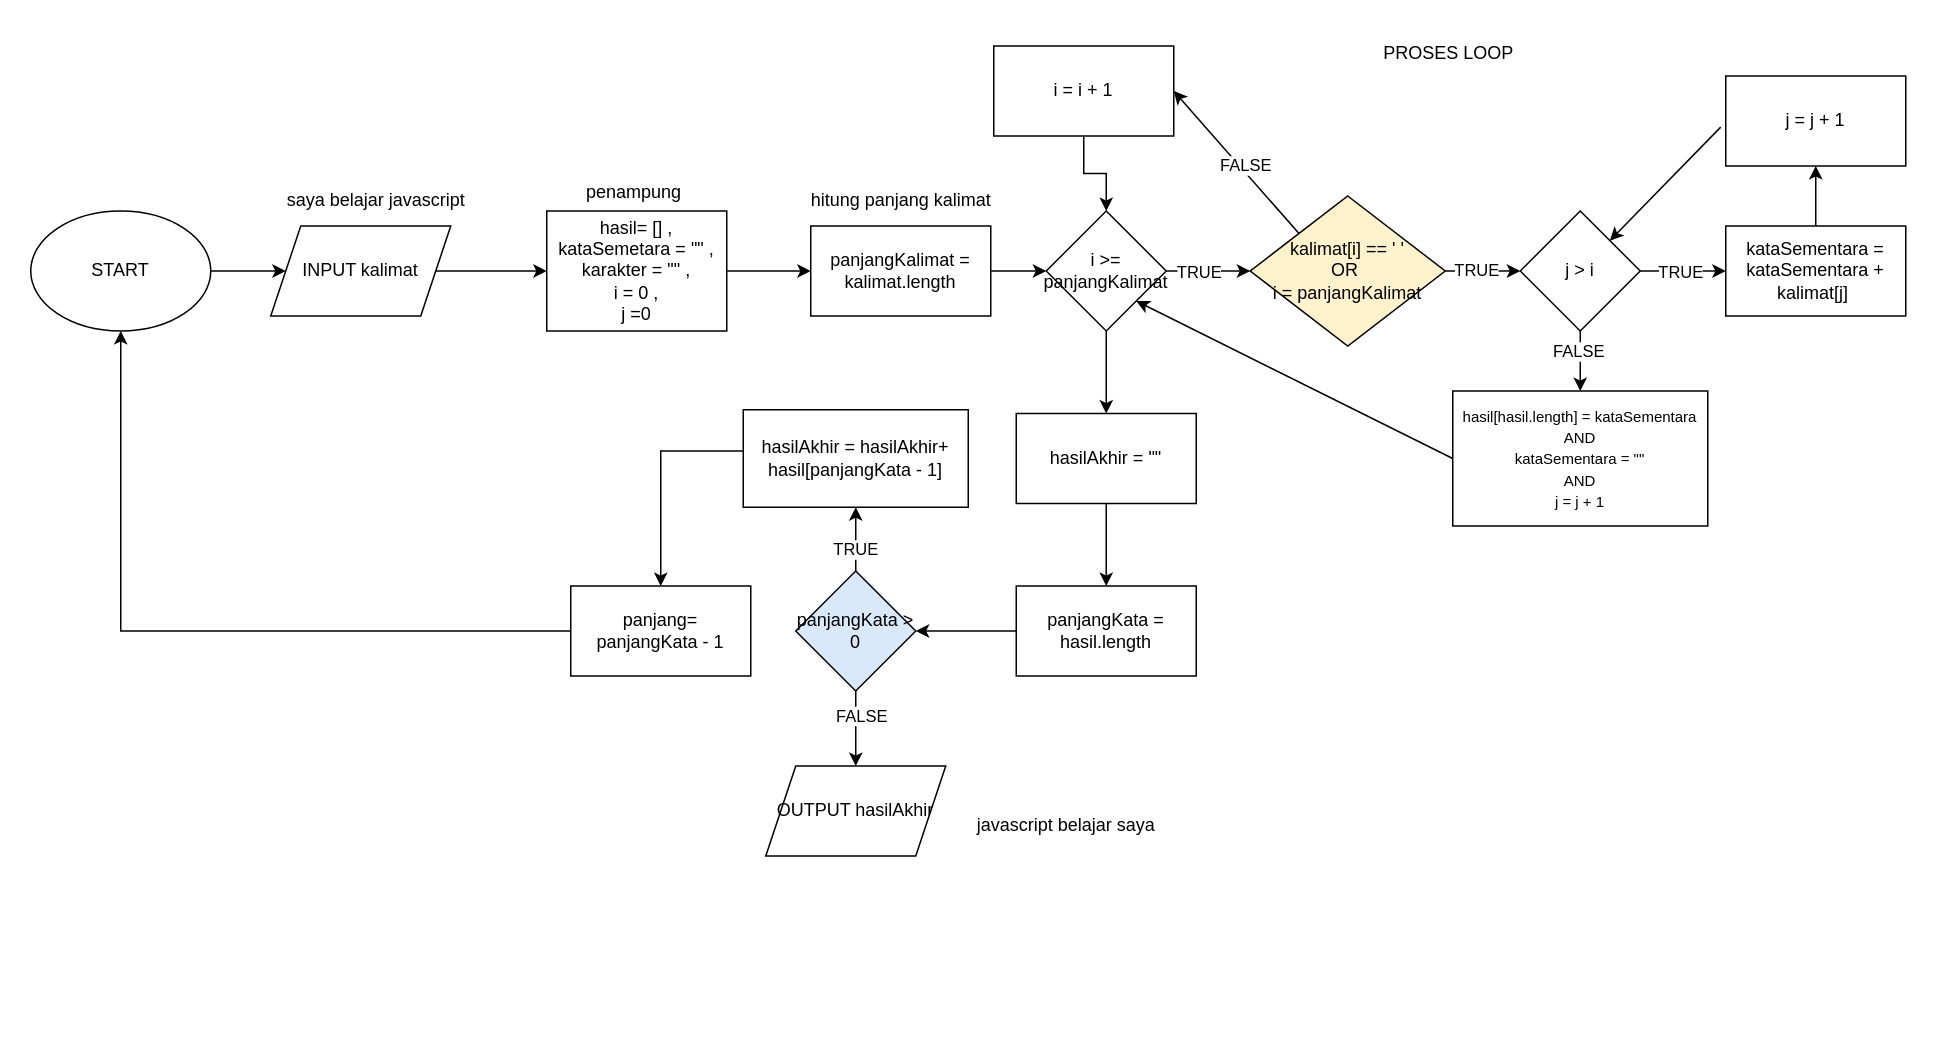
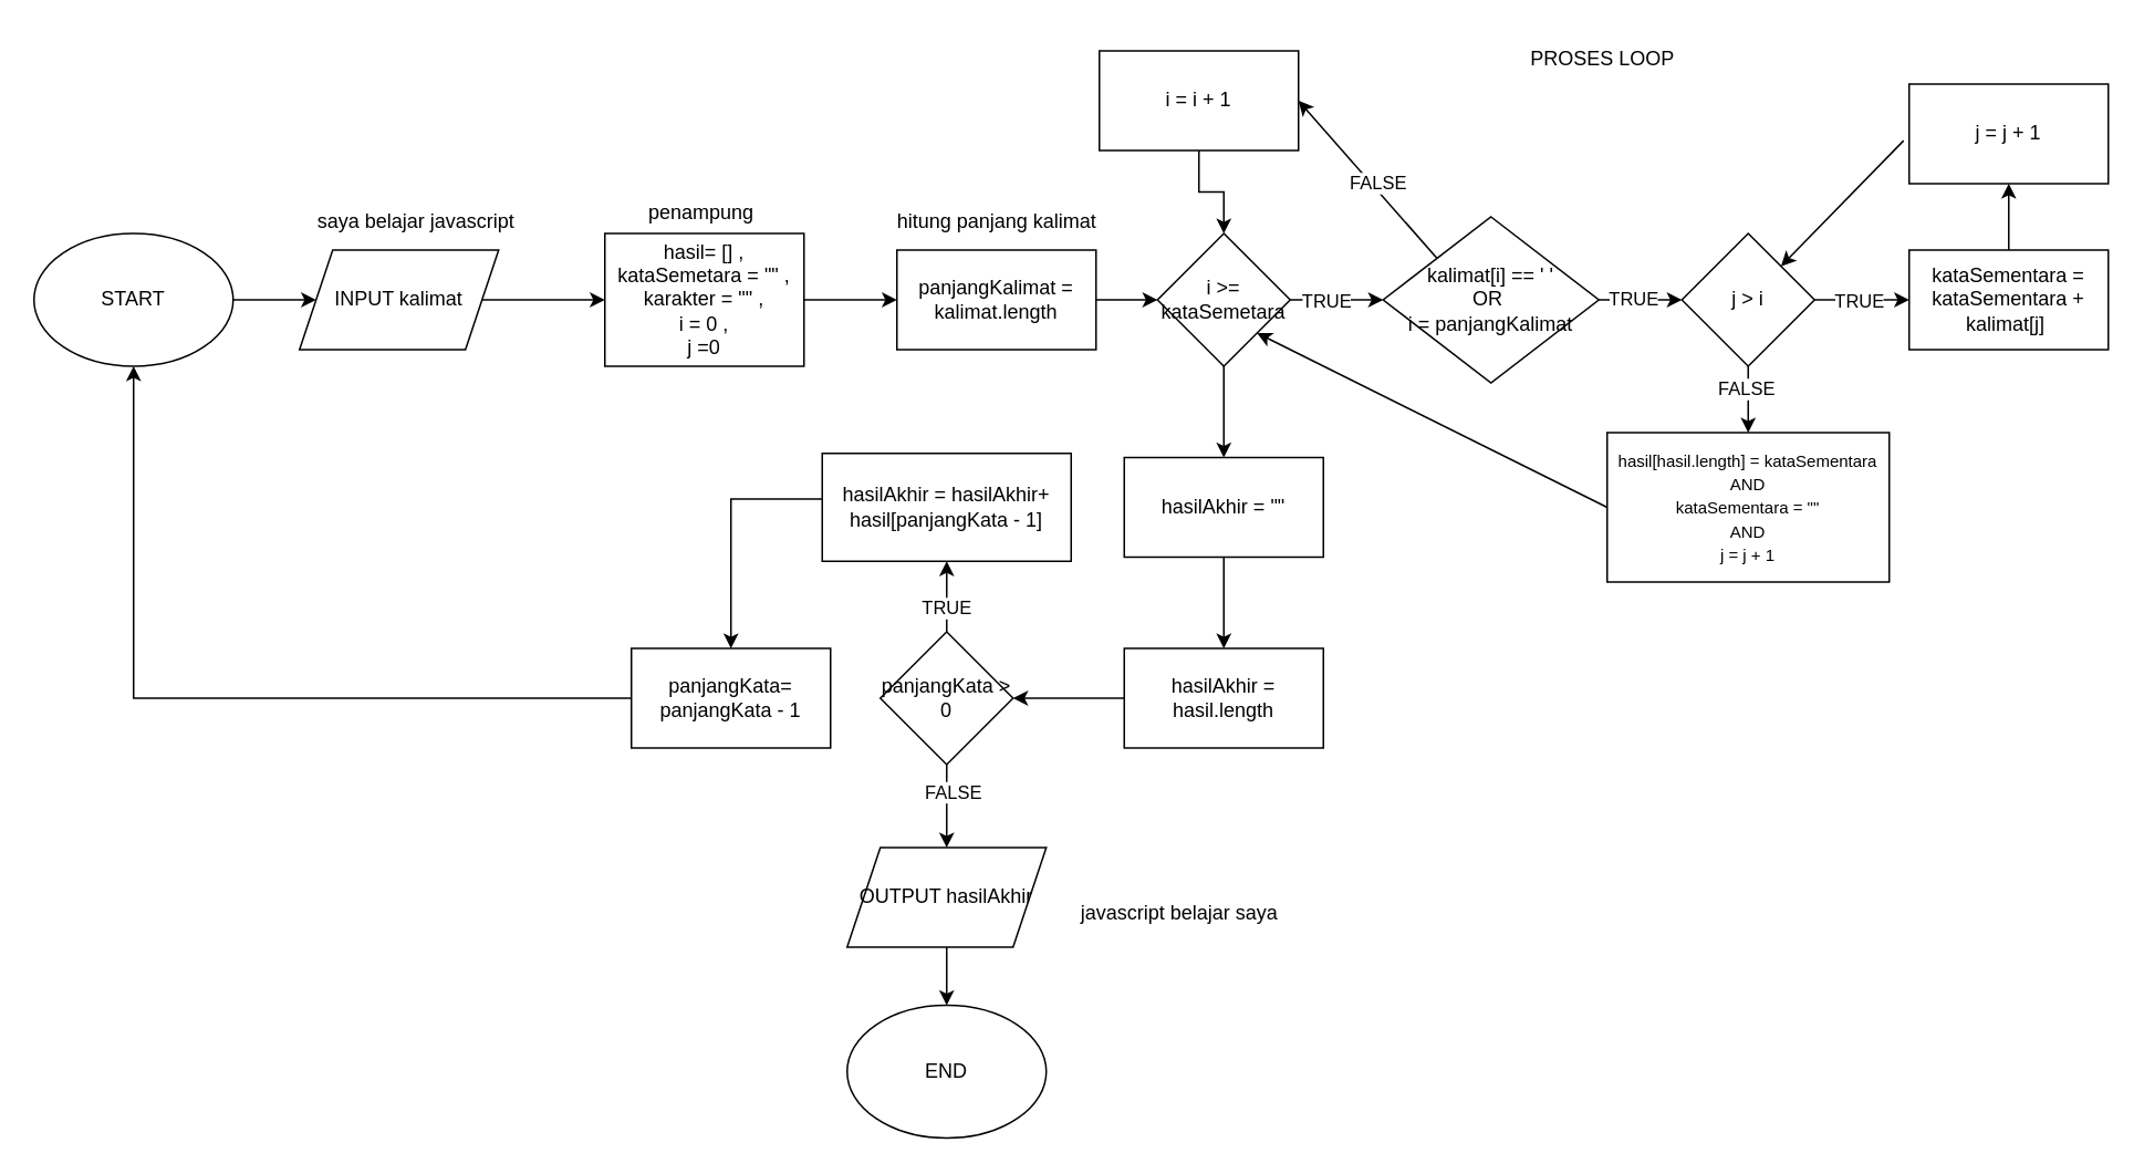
  <mxCell id="0" />
  <mxCell id="1" parent="0" />
  <mxCell id="2" value="" style="edgeStyle=orthogonalEdgeStyle;rounded=0;orthogonalLoop=1;jettySize=auto;html=1;" edge="1" parent="1" source="3" target="5"><mxGeometry relative="1" as="geometry" /></mxCell>
  <mxCell id="3" value="START" style="ellipse;whiteSpace=wrap;html=1;" vertex="1" parent="1"><mxGeometry x="20" y="140" width="120" height="80" as="geometry" /></mxCell>
  <mxCell id="4" value="" style="edgeStyle=orthogonalEdgeStyle;rounded=0;orthogonalLoop=1;jettySize=auto;html=1;" edge="1" parent="1" source="5" target="8"><mxGeometry relative="1" as="geometry" /></mxCell>
  <mxCell id="5" value="INPUT kalimat" style="shape=parallelogram;perimeter=parallelogramPerimeter;whiteSpace=wrap;html=1;fixedSize=1;" vertex="1" parent="1"><mxGeometry x="180" y="150" width="120" height="60" as="geometry" /></mxCell>
  <mxCell id="6" value="saya belajar javascript" style="text;html=1;align=center;verticalAlign=middle;resizable=0;points=[];autosize=1;strokeColor=none;fillColor=none;" vertex="1" parent="1"><mxGeometry x="180" y="118" width="140" height="30" as="geometry" /></mxCell>
  <mxCell id="7" value="" style="edgeStyle=orthogonalEdgeStyle;rounded=0;orthogonalLoop=1;jettySize=auto;html=1;entryX=0;entryY=0.5;entryDx=0;entryDy=0;" edge="1" parent="1" source="8" target="12"><mxGeometry relative="1" as="geometry"><mxPoint x="490" y="180" as="targetPoint" /></mxGeometry></mxCell>
  <mxCell id="8" value="hasil= [] ,&lt;br&gt;&lt;div&gt;&lt;span style=&quot;background-color: initial;&quot;&gt;kataSemetara = &quot;&quot; ,&lt;/span&gt;&lt;/div&gt;&lt;div&gt;karakter = &quot;&quot; ,&lt;br&gt;&lt;/div&gt;&lt;div&gt;i = 0 ,&lt;/div&gt;&lt;div&gt;j =0&lt;/div&gt;" style="rounded=0;whiteSpace=wrap;html=1;" vertex="1" parent="1"><mxGeometry x="364" y="140" width="120" height="80" as="geometry" /></mxCell>
  <mxCell id="9" style="edgeStyle=orthogonalEdgeStyle;rounded=0;orthogonalLoop=1;jettySize=auto;html=1;entryX=0.5;entryY=0;entryDx=0;entryDy=0;" edge="1" parent="1" source="10" target="16"><mxGeometry relative="1" as="geometry" /></mxCell>
  <mxCell id="10" value="i = i + 1" style="rounded=0;whiteSpace=wrap;html=1;" vertex="1" parent="1"><mxGeometry x="662" y="30" width="120" height="60" as="geometry" /></mxCell>
  <mxCell id="11" value="" style="edgeStyle=orthogonalEdgeStyle;rounded=0;orthogonalLoop=1;jettySize=auto;html=1;" edge="1" parent="1" source="12" target="16"><mxGeometry relative="1" as="geometry" /></mxCell>
  <mxCell id="12" value="panjangKalimat = kalimat.length" style="rounded=0;whiteSpace=wrap;html=1;" vertex="1" parent="1"><mxGeometry x="540" y="150" width="120" height="60" as="geometry" /></mxCell>
  <mxCell id="13" value="" style="edgeStyle=orthogonalEdgeStyle;rounded=0;orthogonalLoop=1;jettySize=auto;html=1;" edge="1" parent="1" source="16" target="43"><mxGeometry relative="1" as="geometry" /></mxCell>
  <mxCell id="14" value="TRUE" style="edgeLabel;html=1;align=center;verticalAlign=middle;resizable=0;points=[];" connectable="0" vertex="1" parent="13"><mxGeometry x="-0.237" y="1" relative="1" as="geometry"><mxPoint y="1" as="offset" /></mxGeometry></mxCell>
  <mxCell id="15" value="" style="edgeStyle=orthogonalEdgeStyle;rounded=0;orthogonalLoop=1;jettySize=auto;html=1;" edge="1" parent="1" source="16" target="35"><mxGeometry relative="1" as="geometry" /></mxCell>
- <mxCell id="16" value="i &amp;gt;= panjangKalimat" style="rhombus;whiteSpace=wrap;html=1;" vertex="1" parent="1"><mxGeometry x="697" y="140" width="80" height="80" as="geometry" /></mxCell>
+ <mxCell id="16" value="i &amp;gt;= kataSemetara" style="rhombus;whiteSpace=wrap;html=1;" vertex="1" parent="1"><mxGeometry x="697" y="140" width="80" height="80" as="geometry" /></mxCell>
  <mxCell id="17" style="rounded=0;orthogonalLoop=1;jettySize=auto;html=1;entryX=1;entryY=1;entryDx=0;entryDy=0;exitX=0;exitY=0.5;exitDx=0;exitDy=0;" edge="1" parent="1" source="18" target="16"><mxGeometry relative="1" as="geometry" /></mxCell>
  <mxCell id="18" value="&lt;font style=&quot;font-size: 10px;&quot;&gt;hasil[hasil.length] = kataSementara&lt;/font&gt;&lt;div&gt;&lt;font style=&quot;font-size: 10px;&quot;&gt;AND&lt;/font&gt;&lt;/div&gt;&lt;div&gt;&lt;span style=&quot;font-size: 10px;&quot;&gt;kataSementara = &quot;&quot;&lt;/span&gt;&lt;/div&gt;&lt;div&gt;&lt;span style=&quot;font-size: 10px;&quot;&gt;AND&lt;/span&gt;&lt;/div&gt;&lt;div&gt;&lt;span style=&quot;font-size: 10px;&quot;&gt;j = j + 1&lt;/span&gt;&lt;/div&gt;" style="rounded=0;whiteSpace=wrap;html=1;" vertex="1" parent="1"><mxGeometry x="968" y="260" width="170" height="90" as="geometry" /></mxCell>
  <mxCell id="19" value="penampung&amp;nbsp;" style="text;html=1;align=center;verticalAlign=middle;whiteSpace=wrap;rounded=0;" vertex="1" parent="1"><mxGeometry x="394" y="115.5" width="60" height="25.5" as="geometry" /></mxCell>
  <mxCell id="20" value="hitung panjang kalimat" style="text;html=1;align=center;verticalAlign=middle;resizable=0;points=[];autosize=1;strokeColor=none;fillColor=none;" vertex="1" parent="1"><mxGeometry x="530" y="118" width="140" height="30" as="geometry" /></mxCell>
  <mxCell id="21" value="" style="edgeStyle=orthogonalEdgeStyle;rounded=0;orthogonalLoop=1;jettySize=auto;html=1;" edge="1" parent="1" source="22" target="27"><mxGeometry relative="1" as="geometry" /></mxCell>
- <mxCell id="22" value="panjangKata = hasil.length" style="whiteSpace=wrap;html=1;rounded=0;" vertex="1" parent="1"><mxGeometry x="677" y="390" width="120" height="60" as="geometry" /></mxCell>
+ <mxCell id="22" value="hasilAkhir = hasil.length" style="whiteSpace=wrap;html=1;rounded=0;" vertex="1" parent="1"><mxGeometry x="677" y="390" width="120" height="60" as="geometry" /></mxCell>
  <mxCell id="23" value="" style="edgeStyle=orthogonalEdgeStyle;rounded=0;orthogonalLoop=1;jettySize=auto;html=1;" edge="1" parent="1" source="27" target="29"><mxGeometry relative="1" as="geometry" /></mxCell>
  <mxCell id="24" value="TRUE" style="edgeLabel;html=1;align=center;verticalAlign=middle;resizable=0;points=[];" connectable="0" vertex="1" parent="23"><mxGeometry x="-0.294" y="1" relative="1" as="geometry"><mxPoint as="offset" /></mxGeometry></mxCell>
  <mxCell id="25" value="" style="edgeStyle=orthogonalEdgeStyle;rounded=0;orthogonalLoop=1;jettySize=auto;html=1;" edge="1" parent="1" source="27" target="33"><mxGeometry relative="1" as="geometry" /></mxCell>
  <mxCell id="26" value="FALSE" style="edgeLabel;html=1;align=center;verticalAlign=middle;resizable=0;points=[];" connectable="0" vertex="1" parent="25"><mxGeometry x="-0.35" y="3" relative="1" as="geometry"><mxPoint as="offset" /></mxGeometry></mxCell>
- <mxCell id="27" value="panjangKata &amp;gt; 0" style="rhombus;whiteSpace=wrap;html=1;rounded=0;fillColor=#dae8fc;" vertex="1" parent="1"><mxGeometry x="530" y="380" width="80" height="80" as="geometry" /></mxCell>
+ <mxCell id="27" value="panjangKata &amp;gt; 0" style="rhombus;whiteSpace=wrap;html=1;rounded=0;" vertex="1" parent="1"><mxGeometry x="530" y="380" width="80" height="80" as="geometry" /></mxCell>
  <mxCell id="28" value="" style="edgeStyle=orthogonalEdgeStyle;rounded=0;orthogonalLoop=1;jettySize=auto;html=1;entryX=0.5;entryY=0;entryDx=0;entryDy=0;" edge="1" parent="1" source="29" target="31"><mxGeometry relative="1" as="geometry"><Array as="points"><mxPoint x="440" y="300" /></Array></mxGeometry></mxCell>
  <mxCell id="29" value="hasilAkhir = hasilAkhir+ hasil[panjangKata - 1]" style="rounded=0;whiteSpace=wrap;html=1;" vertex="1" parent="1"><mxGeometry x="495" y="272.5" width="150" height="65" as="geometry" /></mxCell>
  <mxCell id="30" style="edgeStyle=orthogonalEdgeStyle;rounded=0;orthogonalLoop=1;jettySize=auto;html=1;" edge="1" parent="1" source="31" target="3"><mxGeometry relative="1" as="geometry" /></mxCell>
- <mxCell id="31" value="panjang= panjangKata - 1" style="rounded=0;whiteSpace=wrap;html=1;" vertex="1" parent="1"><mxGeometry x="380" y="390" width="120" height="60" as="geometry" /></mxCell>
+ <mxCell id="31" value="panjangKata= panjangKata - 1" style="rounded=0;whiteSpace=wrap;html=1;" vertex="1" parent="1"><mxGeometry x="380" y="390" width="120" height="60" as="geometry" /></mxCell>
+ <mxCell id="32" value="" style="edgeStyle=orthogonalEdgeStyle;rounded=0;orthogonalLoop=1;jettySize=auto;html=1;" edge="1" parent="1" source="33" target="38"><mxGeometry relative="1" as="geometry" /></mxCell>
  <mxCell id="33" value="OUTPUT hasilAkhir" style="whiteSpace=wrap;html=1;rounded=0;shape=parallelogram;perimeter=parallelogramPerimeter;fixedSize=1;" vertex="1" parent="1"><mxGeometry x="510" y="510" width="120" height="60" as="geometry" /></mxCell>
  <mxCell id="34" value="" style="edgeStyle=orthogonalEdgeStyle;rounded=0;orthogonalLoop=1;jettySize=auto;html=1;" edge="1" parent="1" source="35" target="22"><mxGeometry relative="1" as="geometry" /></mxCell>
  <mxCell id="35" value="hasilAkhir = &quot;&quot;" style="rounded=0;whiteSpace=wrap;html=1;" vertex="1" parent="1"><mxGeometry x="677" y="275" width="120" height="60" as="geometry" /></mxCell>
  <mxCell id="36" value="javascript belajar saya" style="text;html=1;align=center;verticalAlign=middle;resizable=0;points=[];autosize=1;strokeColor=none;fillColor=none;" vertex="1" parent="1"><mxGeometry x="640" y="535" width="140" height="30" as="geometry" /></mxCell>
  <mxCell id="37" value="PROSES LOOP" style="text;html=1;align=center;verticalAlign=middle;resizable=0;points=[];autosize=1;strokeColor=none;fillColor=none;" vertex="1" parent="1"><mxGeometry x="910" y="20" width="110" height="30" as="geometry" /></mxCell>
+ <mxCell id="38" value="END" style="ellipse;whiteSpace=wrap;html=1;" vertex="1" parent="1"><mxGeometry x="510" y="605" width="120" height="80" as="geometry" /></mxCell>
  <mxCell id="39" style="rounded=0;orthogonalLoop=1;jettySize=auto;html=1;exitX=0;exitY=0;exitDx=0;exitDy=0;entryX=1;entryY=0.5;entryDx=0;entryDy=0;" edge="1" parent="1" source="43" target="10"><mxGeometry relative="1" as="geometry"><mxPoint x="855" y="50" as="targetPoint" /><mxPoint x="930" y="100" as="sourcePoint" /></mxGeometry></mxCell>
  <mxCell id="40" value="FALSE" style="edgeLabel;html=1;align=center;verticalAlign=middle;resizable=0;points=[];" connectable="0" vertex="1" parent="39"><mxGeometry x="-0.555" y="1" relative="1" as="geometry"><mxPoint x="-17" y="-25" as="offset" /></mxGeometry></mxCell>
  <mxCell id="41" value="" style="edgeStyle=orthogonalEdgeStyle;rounded=0;orthogonalLoop=1;jettySize=auto;html=1;" edge="1" parent="1" source="43" target="48"><mxGeometry relative="1" as="geometry" /></mxCell>
  <mxCell id="42" value="TRUE" style="edgeLabel;html=1;align=center;verticalAlign=middle;resizable=0;points=[];" connectable="0" vertex="1" parent="41"><mxGeometry x="-0.187" y="1" relative="1" as="geometry"><mxPoint as="offset" /></mxGeometry></mxCell>
- <mxCell id="43" value="kalimat[i] == ' '&lt;div&gt;OR&amp;nbsp;&lt;/div&gt;&lt;div&gt;i = panjangKalimat&lt;/div&gt;" style="rhombus;whiteSpace=wrap;html=1;fillColor=#fff2cc;" vertex="1" parent="1"><mxGeometry x="833" y="130" width="130" height="100" as="geometry" /></mxCell>
+ <mxCell id="43" value="kalimat[i] == ' '&lt;div&gt;OR&amp;nbsp;&lt;/div&gt;&lt;div&gt;i = panjangKalimat&lt;/div&gt;" style="rhombus;whiteSpace=wrap;html=1;" vertex="1" parent="1"><mxGeometry x="833" y="130" width="130" height="100" as="geometry" /></mxCell>
  <mxCell id="44" value="" style="edgeStyle=orthogonalEdgeStyle;rounded=0;orthogonalLoop=1;jettySize=auto;html=1;" edge="1" parent="1" source="48" target="50"><mxGeometry relative="1" as="geometry" /></mxCell>
  <mxCell id="45" value="TRUE" style="edgeLabel;html=1;align=center;verticalAlign=middle;resizable=0;points=[];" connectable="0" vertex="1" parent="44"><mxGeometry x="0.121" y="-1" relative="1" as="geometry"><mxPoint x="-6" y="-1" as="offset" /></mxGeometry></mxCell>
  <mxCell id="46" value="" style="edgeStyle=orthogonalEdgeStyle;rounded=0;orthogonalLoop=1;jettySize=auto;html=1;" edge="1" parent="1" source="48" target="18"><mxGeometry relative="1" as="geometry" /></mxCell>
  <mxCell id="47" value="FALSE" style="edgeLabel;html=1;align=center;verticalAlign=middle;resizable=0;points=[];" connectable="0" vertex="1" parent="46"><mxGeometry x="-0.357" y="-2" relative="1" as="geometry"><mxPoint as="offset" /></mxGeometry></mxCell>
  <mxCell id="48" value="j &amp;gt; i" style="whiteSpace=wrap;html=1;shape=rhombus;perimeter=rhombusPerimeter;" vertex="1" parent="1"><mxGeometry x="1013" y="140" width="80" height="80" as="geometry" /></mxCell>
  <mxCell id="49" value="" style="edgeStyle=orthogonalEdgeStyle;rounded=0;orthogonalLoop=1;jettySize=auto;html=1;" edge="1" parent="1" source="50" target="52"><mxGeometry relative="1" as="geometry" /></mxCell>
  <mxCell id="50" value="kataSementara = kataSementara + kalimat[j]&amp;nbsp;" style="whiteSpace=wrap;html=1;" vertex="1" parent="1"><mxGeometry x="1150" y="150" width="120" height="60" as="geometry" /></mxCell>
  <mxCell id="51" style="rounded=0;orthogonalLoop=1;jettySize=auto;html=1;exitX=-0.028;exitY=0.568;exitDx=0;exitDy=0;exitPerimeter=0;" edge="1" parent="1" source="52" target="48"><mxGeometry relative="1" as="geometry" /></mxCell>
  <mxCell id="52" value="j = j + 1" style="rounded=0;whiteSpace=wrap;html=1;" vertex="1" parent="1"><mxGeometry x="1150" y="50" width="120" height="60" as="geometry" /></mxCell>
